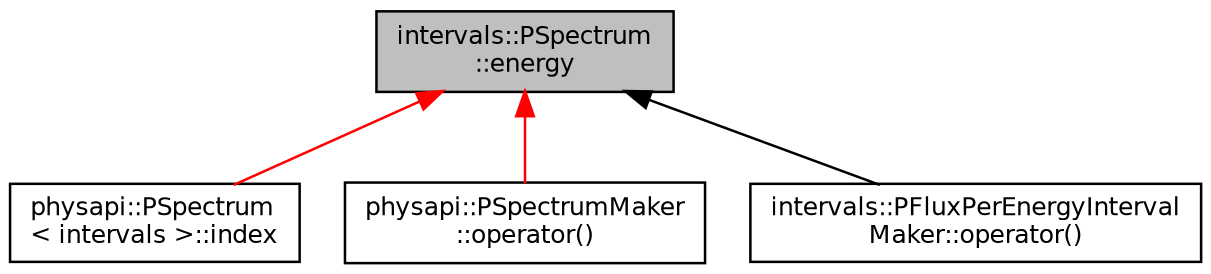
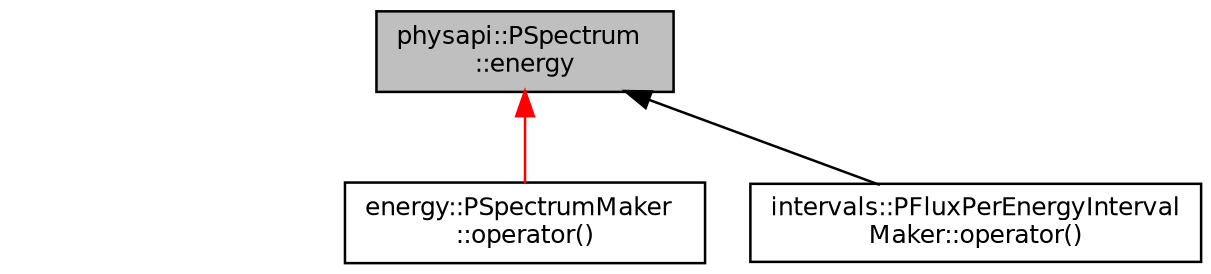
  digraph {
    rankdir=TB
    node [color=black fillcolor=white fontname=Helvetica fontsize=10 shape=record style=filled]
    edge [color=red dir=back fontname=Helvetica fontsize=10 labelfontname=Helvetica labelfontsize=10 style=solid]
-   n1 [fillcolor=grey75 fontcolor=black height=0.2 label="intervals::PSpectrum\l::energy" width=0.4]
-   n2 [height=0.2 label="physapi::PSpectrum\l\< intervals \>::index" width=0.4]
-   n3 [height=0.2 label="physapi::PSpectrumMaker\l::operator()" width=0.4]
+   n1 [fillcolor=grey75 fontcolor=black height=0.2 label="physapi::PSpectrum\l::energy" width=0.4]
+   n3 [height=0.2 label="energy::PSpectrumMaker\l::operator()" width=0.4]
    n4 [height=0.2 label="intervals::PFluxPerEnergyInterval\lMaker::operator()" width=0.4]
-   n1 -> n2
    n1 -> n3
    n1 -> n4 [color=black]
  }
